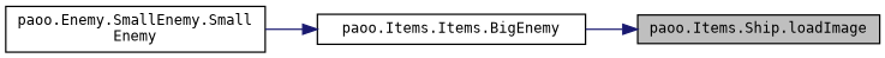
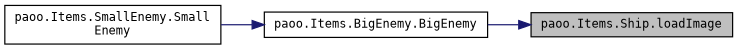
  digraph {
    fontname="DejaVu Sans Mono"
    rankdir=RL
    node [color=black fillcolor=white fontname="DejaVu Sans Mono" fontsize=10 shape=record style=filled]
    edge [color=midnightblue dir=back fontname="DejaVu Sans Mono" fontsize=10 labelfontname=Helvetica labelfontsize=10 style=solid]
    n1 [fillcolor=grey75 fontcolor=black height=0.2 label="paoo.Items.Ship.loadImage" width=0.4]
-   n2 [height=0.2 label="paoo.Items.Items.BigEnemy" width=0.4]
-   n3 [height=0.2 label="paoo.Enemy.SmallEnemy.Small\lEnemy" width=0.4]
+   n2 [height=0.2 label="paoo.Items.BigEnemy.BigEnemy" width=0.4]
+   n3 [height=0.2 label="paoo.Items.SmallEnemy.Small\lEnemy" width=0.4]
    n1 -> n2
    n2 -> n3
  }
